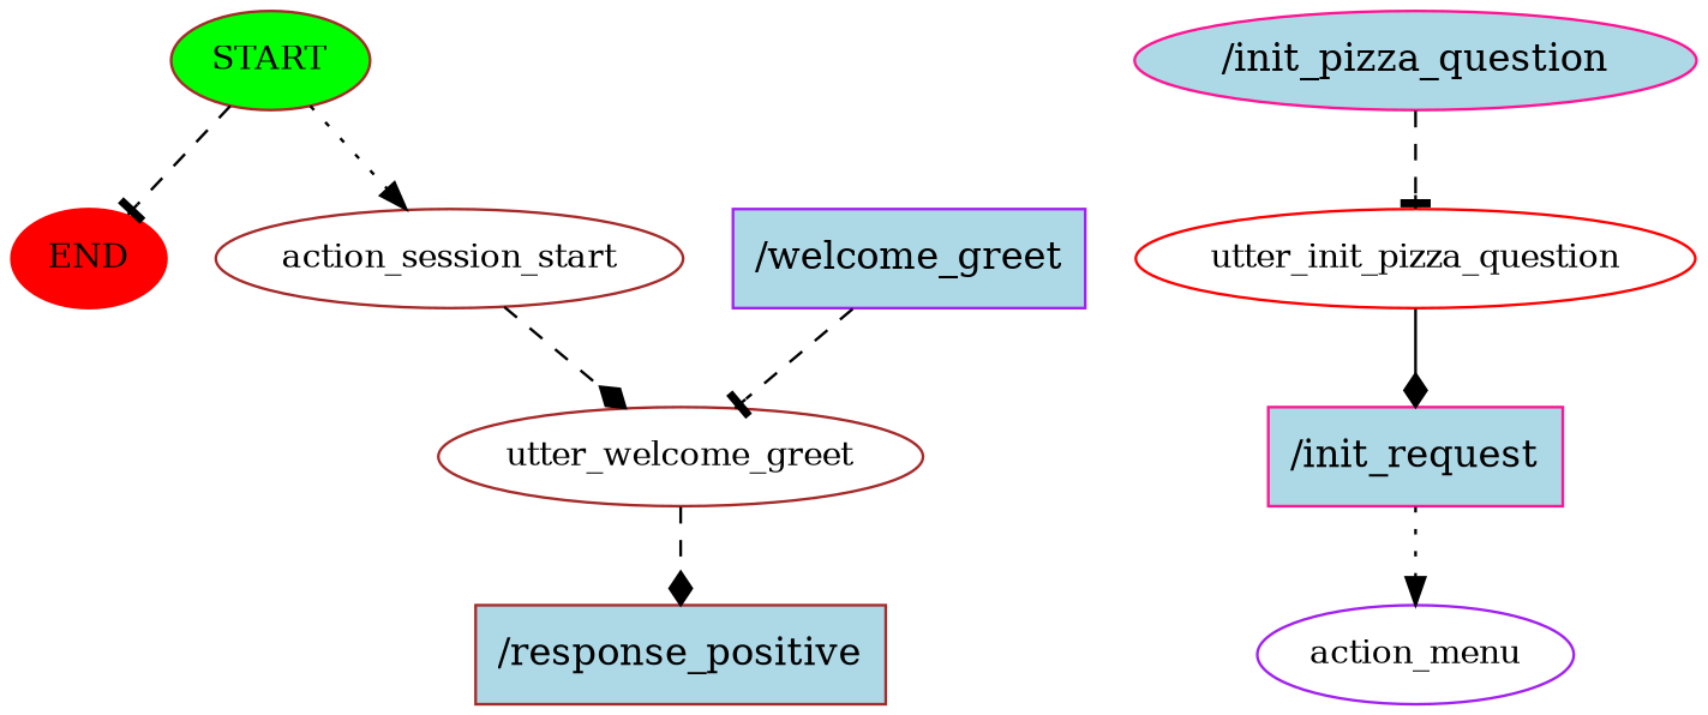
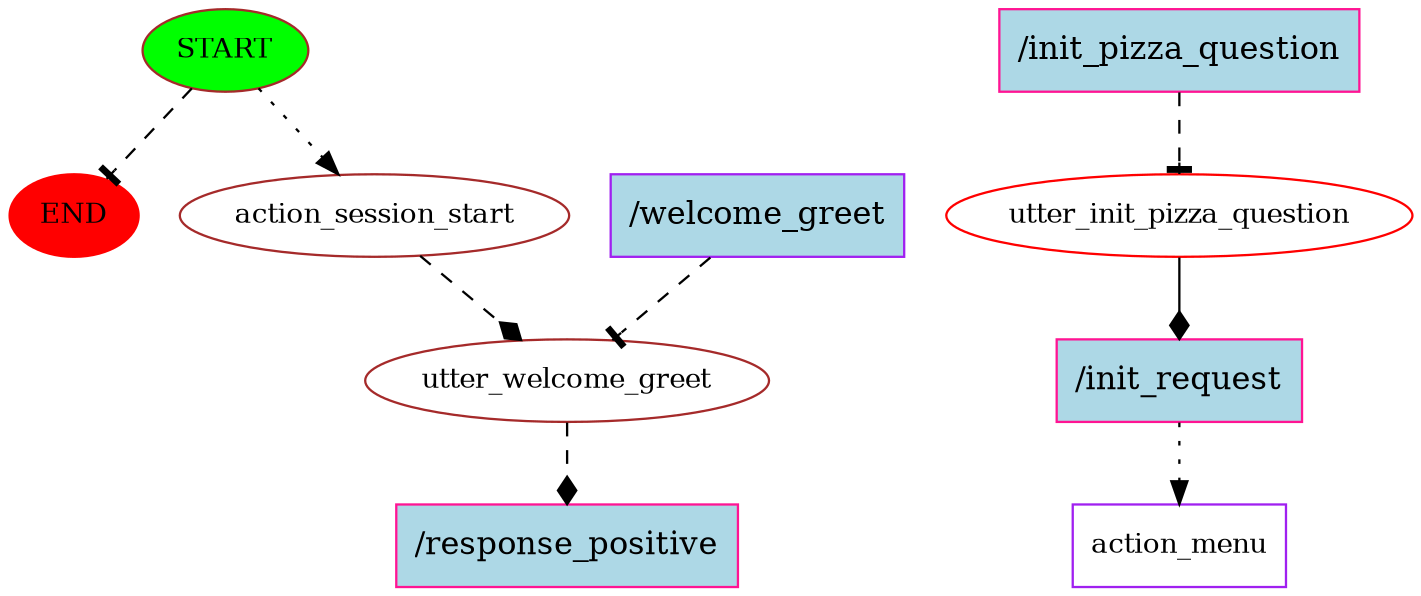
  digraph {
    node [color=brown fontsize=12 style=filled]
    edge [arrowhead=tee style=dashed]
    n1 [fillcolor=green label=START]
    n2 [color=red fillcolor=red label=END]
    n3 [label=action_session_start style=""]
    n4 [label=utter_welcome_greet style=""]
    n5 [color=purple fillcolor=lightblue label="/welcome_greet" shape=rect fontsize=""]
-   n6 [fillcolor=lightblue label="/response_positive" shape=rect fontsize=""]
-   n7 [color=deeppink fillcolor=lightblue label="/init_pizza_question" shape=ellipse fontsize=""]
+   n6 [color=deeppink fillcolor=lightblue label="/response_positive" shape=rect fontsize=""]
+   n7 [color=deeppink fillcolor=lightblue label="/init_pizza_question" shape=rect fontsize=""]
    n8 [color=red label=utter_init_pizza_question style=""]
    n9 [color=deeppink fillcolor=lightblue label="/init_request" shape=rect fontsize=""]
-   n10 [color=purple label=action_menu style=""]
+   n10 [color=purple label=action_menu shape=box style=""]
    n1 -> n2
    n1 -> n3 [arrowhead=normal style=dotted]
    n3 -> n4 [arrowhead=diamond]
    n4 -> n6 [arrowhead=diamond]
    n5 -> n4
    n7 -> n8
    n8 -> n9 [arrowhead=diamond style=solid]
    n9 -> n10 [arrowhead=normal style=dotted]
  }
